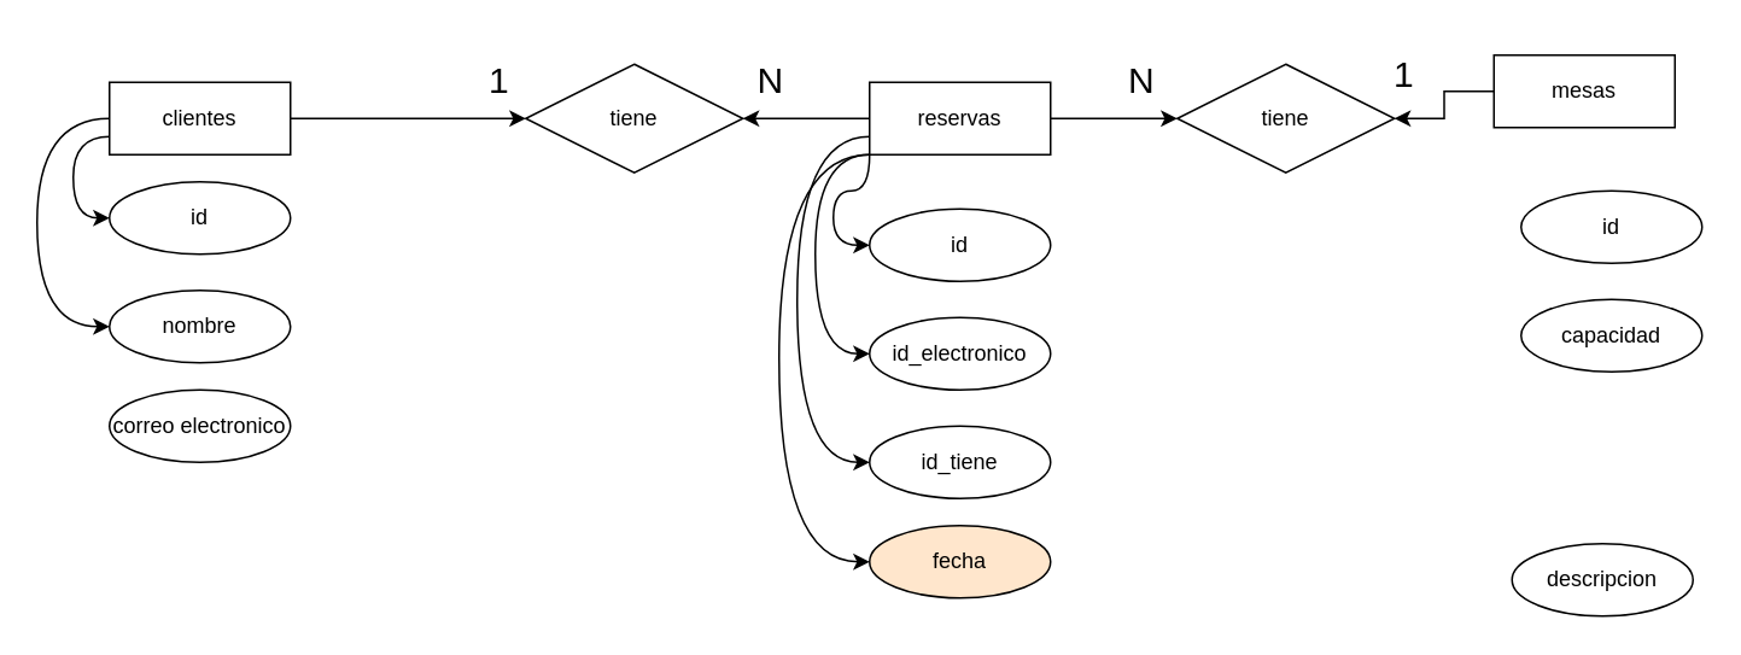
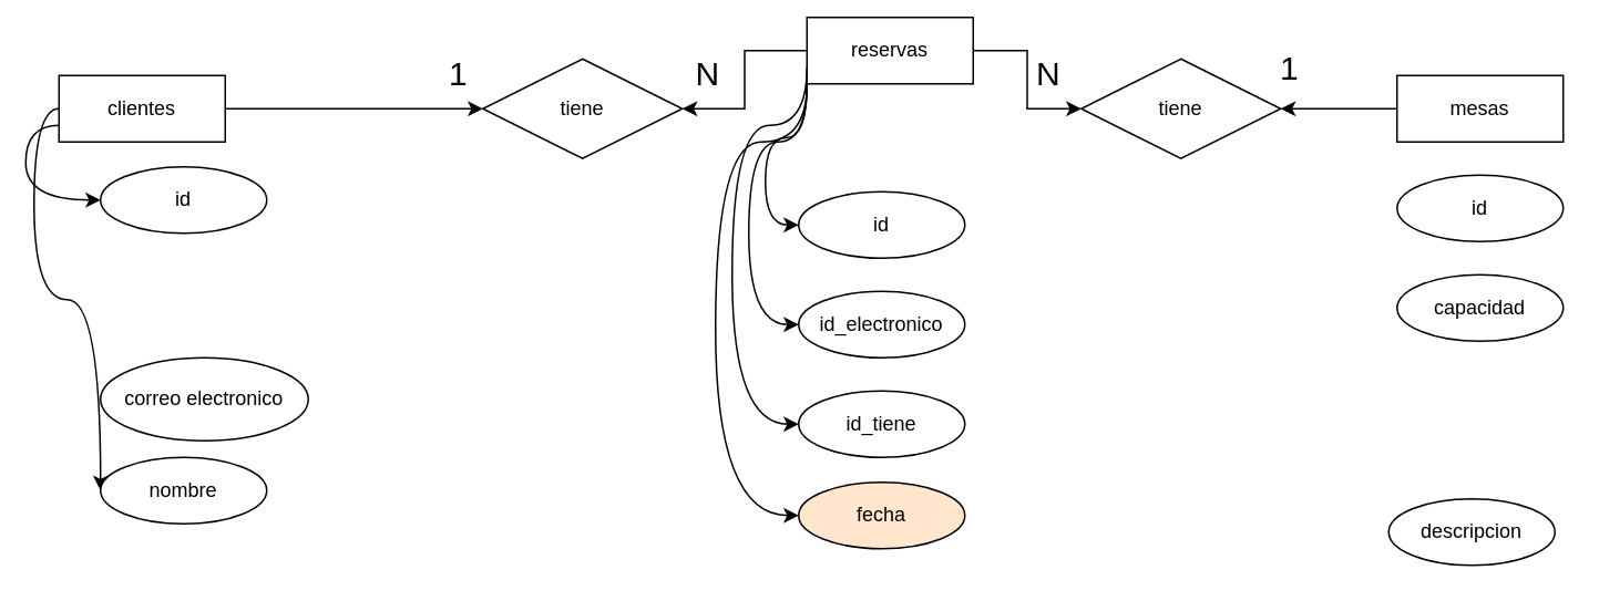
  <mxCell id="0" />
  <mxCell id="1" parent="0" />
  <mxCell id="2" style="edgeStyle=orthogonalEdgeStyle;rounded=0;orthogonalLoop=1;jettySize=auto;html=1;exitX=0;exitY=0.75;exitDx=0;exitDy=0;entryX=0;entryY=0.5;entryDx=0;entryDy=0;curved=1;" edge="1" parent="1" source="5" target="16"><mxGeometry relative="1" as="geometry" /></mxCell>
  <mxCell id="3" style="edgeStyle=orthogonalEdgeStyle;rounded=0;orthogonalLoop=1;jettySize=auto;html=1;exitX=0;exitY=0.5;exitDx=0;exitDy=0;entryX=0;entryY=0.5;entryDx=0;entryDy=0;curved=1;" edge="1" parent="1" source="5" target="19"><mxGeometry relative="1" as="geometry"><Array as="points"><mxPoint x="20" y="65" /><mxPoint x="20" y="180" /></Array></mxGeometry></mxCell>
  <mxCell id="4" style="edgeStyle=orthogonalEdgeStyle;rounded=0;orthogonalLoop=1;jettySize=auto;html=1;exitX=1;exitY=0.5;exitDx=0;exitDy=0;entryX=0;entryY=0.5;entryDx=0;entryDy=0;" edge="1" parent="1" source="5" target="24"><mxGeometry relative="1" as="geometry" /></mxCell>
- <mxCell id="5" value="clientes" style="whiteSpace=wrap;html=1;align=center;" vertex="1" parent="1"><mxGeometry x="60" y="45" width="100" height="40" as="geometry" /></mxCell>
+ <mxCell id="5" value="clientes" style="whiteSpace=wrap;html=1;align=center;" vertex="1" parent="1"><mxGeometry x="35" y="45" width="100" height="40" as="geometry" /></mxCell>
  <mxCell id="6" style="edgeStyle=orthogonalEdgeStyle;rounded=0;orthogonalLoop=1;jettySize=auto;html=1;exitX=0;exitY=0.5;exitDx=0;exitDy=0;entryX=1;entryY=0.5;entryDx=0;entryDy=0;" edge="1" parent="1" source="12" target="24"><mxGeometry relative="1" as="geometry" /></mxCell>
  <mxCell id="7" style="edgeStyle=orthogonalEdgeStyle;rounded=0;orthogonalLoop=1;jettySize=auto;html=1;exitX=0;exitY=1;exitDx=0;exitDy=0;entryX=0;entryY=0.5;entryDx=0;entryDy=0;curved=1;" edge="1" parent="1" source="12" target="17"><mxGeometry relative="1" as="geometry" /></mxCell>
  <mxCell id="8" style="edgeStyle=orthogonalEdgeStyle;rounded=0;orthogonalLoop=1;jettySize=auto;html=1;exitX=0;exitY=1;exitDx=0;exitDy=0;entryX=0;entryY=0.5;entryDx=0;entryDy=0;curved=1;" edge="1" parent="1" source="12" target="15"><mxGeometry relative="1" as="geometry"><Array as="points"><mxPoint x="450" y="85" /><mxPoint x="450" y="195" /></Array></mxGeometry></mxCell>
  <mxCell id="9" style="edgeStyle=orthogonalEdgeStyle;rounded=0;orthogonalLoop=1;jettySize=auto;html=1;exitX=0;exitY=0.75;exitDx=0;exitDy=0;entryX=0;entryY=0.5;entryDx=0;entryDy=0;curved=1;" edge="1" parent="1" source="12" target="20"><mxGeometry relative="1" as="geometry"><Array as="points"><mxPoint x="440" y="75" /><mxPoint x="440" y="255" /></Array></mxGeometry></mxCell>
  <mxCell id="10" style="edgeStyle=orthogonalEdgeStyle;rounded=0;orthogonalLoop=1;jettySize=auto;html=1;exitX=0;exitY=1;exitDx=0;exitDy=0;entryX=0;entryY=0.5;entryDx=0;entryDy=0;curved=1;" edge="1" parent="1" source="12" target="27"><mxGeometry relative="1" as="geometry"><Array as="points"><mxPoint x="430" y="85" /><mxPoint x="430" y="310" /></Array></mxGeometry></mxCell>
  <mxCell id="11" style="edgeStyle=orthogonalEdgeStyle;rounded=0;orthogonalLoop=1;jettySize=auto;html=1;exitX=1;exitY=0.5;exitDx=0;exitDy=0;entryX=0;entryY=0.5;entryDx=0;entryDy=0;" edge="1" parent="1" source="12" target="28"><mxGeometry relative="1" as="geometry" /></mxCell>
- <mxCell id="12" value="reservas" style="whiteSpace=wrap;html=1;align=center;" vertex="1" parent="1"><mxGeometry x="480" y="45" width="100" height="40" as="geometry" /></mxCell>
+ <mxCell id="12" value="reservas" style="whiteSpace=wrap;html=1;align=center;" vertex="1" parent="1"><mxGeometry x="485" y="10" width="100" height="40" as="geometry" /></mxCell>
  <mxCell id="13" style="edgeStyle=orthogonalEdgeStyle;rounded=0;orthogonalLoop=1;jettySize=auto;html=1;exitX=0;exitY=0.5;exitDx=0;exitDy=0;entryX=1;entryY=0.5;entryDx=0;entryDy=0;" edge="1" parent="1" source="14" target="28"><mxGeometry relative="1" as="geometry" /></mxCell>
- <mxCell id="14" value="mesas" style="whiteSpace=wrap;html=1;align=center;" vertex="1" parent="1"><mxGeometry x="825" y="30" width="100" height="40" as="geometry" /></mxCell>
+ <mxCell id="14" value="mesas" style="whiteSpace=wrap;html=1;align=center;" vertex="1" parent="1"><mxGeometry x="840" y="45" width="100" height="40" as="geometry" /></mxCell>
  <mxCell id="15" value="id_electronico" style="ellipse;whiteSpace=wrap;html=1;align=center;" vertex="1" parent="1"><mxGeometry x="480" y="175" width="100" height="40" as="geometry" /></mxCell>
  <mxCell id="16" value="id" style="ellipse;whiteSpace=wrap;html=1;align=center;" vertex="1" parent="1"><mxGeometry x="60" y="100" width="100" height="40" as="geometry" /></mxCell>
  <mxCell id="17" value="id" style="ellipse;whiteSpace=wrap;html=1;align=center;" vertex="1" parent="1"><mxGeometry x="480" y="115" width="100" height="40" as="geometry" /></mxCell>
- <mxCell id="18" value="correo electronico" style="ellipse;whiteSpace=wrap;html=1;align=center;" vertex="1" parent="1"><mxGeometry x="60" y="215" width="100" height="40" as="geometry" /></mxCell>
- <mxCell id="19" value="nombre" style="ellipse;whiteSpace=wrap;html=1;align=center;" vertex="1" parent="1"><mxGeometry x="60" y="160" width="100" height="40" as="geometry" /></mxCell>
+ <mxCell id="18" value="correo electronico" style="ellipse;whiteSpace=wrap;html=1;align=center;" vertex="1" parent="1"><mxGeometry x="60" y="215" width="125" height="50" as="geometry" /></mxCell>
+ <mxCell id="19" value="nombre" style="ellipse;whiteSpace=wrap;html=1;align=center;" vertex="1" parent="1"><mxGeometry x="60" y="275" width="100" height="40" as="geometry" /></mxCell>
  <mxCell id="20" value="id_tiene" style="ellipse;whiteSpace=wrap;html=1;align=center;" vertex="1" parent="1"><mxGeometry x="480" y="235" width="100" height="40" as="geometry" /></mxCell>
  <mxCell id="21" value="descripcion" style="ellipse;whiteSpace=wrap;html=1;align=center;" vertex="1" parent="1"><mxGeometry x="835" y="300" width="100" height="40" as="geometry" /></mxCell>
  <mxCell id="22" value="id" style="ellipse;whiteSpace=wrap;html=1;align=center;" vertex="1" parent="1"><mxGeometry x="840" y="105" width="100" height="40" as="geometry" /></mxCell>
  <mxCell id="23" value="capacidad" style="ellipse;whiteSpace=wrap;html=1;align=center;" vertex="1" parent="1"><mxGeometry x="840" y="165" width="100" height="40" as="geometry" /></mxCell>
  <mxCell id="24" value="tiene" style="shape=rhombus;perimeter=rhombusPerimeter;whiteSpace=wrap;html=1;align=center;" vertex="1" parent="1"><mxGeometry x="290" y="35" width="120" height="60" as="geometry" /></mxCell>
  <mxCell id="25" value="&lt;font style=&quot;font-size: 20px;&quot;&gt;N&lt;/font&gt;" style="text;html=1;align=center;verticalAlign=middle;resizable=0;points=[];autosize=1;strokeColor=none;fillColor=none;" vertex="1" parent="1"><mxGeometry x="405" y="23" width="40" height="40" as="geometry" /></mxCell>
  <mxCell id="26" value="&lt;font style=&quot;font-size: 20px;&quot;&gt;1&lt;/font&gt;" style="text;html=1;align=center;verticalAlign=middle;resizable=0;points=[];autosize=1;strokeColor=none;fillColor=none;" vertex="1" parent="1"><mxGeometry x="260" y="23" width="30" height="40" as="geometry" /></mxCell>
  <mxCell id="27" value="fecha" style="ellipse;whiteSpace=wrap;html=1;align=center;fillColor=#ffe6cc;" vertex="1" parent="1"><mxGeometry x="480" y="290" width="100" height="40" as="geometry" /></mxCell>
  <mxCell id="28" value="tiene" style="shape=rhombus;perimeter=rhombusPerimeter;whiteSpace=wrap;html=1;align=center;" vertex="1" parent="1"><mxGeometry x="650" y="35" width="120" height="60" as="geometry" /></mxCell>
  <mxCell id="29" value="&lt;font style=&quot;font-size: 20px;&quot;&gt;1&lt;/font&gt;" style="text;html=1;align=center;verticalAlign=middle;resizable=0;points=[];autosize=1;strokeColor=none;fillColor=none;" vertex="1" parent="1"><mxGeometry x="760" y="20" width="30" height="40" as="geometry" /></mxCell>
  <mxCell id="30" value="&lt;font style=&quot;font-size: 20px;&quot;&gt;N&lt;/font&gt;" style="text;html=1;align=center;verticalAlign=middle;resizable=0;points=[];autosize=1;strokeColor=none;fillColor=none;" vertex="1" parent="1"><mxGeometry x="610" y="23" width="40" height="40" as="geometry" /></mxCell>
